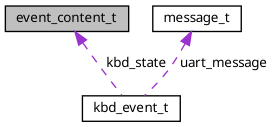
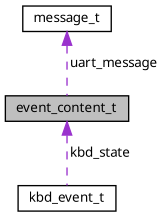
  digraph {
    fontname="Noto Sans"
    node [color=black fillcolor=white fontname="Noto Sans" fontsize=10 shape=record style=filled]
    edge [color=darkorchid3 dir=back fontname="Noto Sans" fontsize=10 labelfontname=Helvetica labelfontsize=10 style=dashed]
    n1 [fillcolor=grey75 fontcolor=black height=0.2 label=event_content_t width=0.4]
    n2 [height=0.2 label=kbd_event_t width=0.4]
    n3 [height=0.2 label=message_t width=0.4]
    n1 -> n2 [label=" kbd_state"]
-   n3 -> n2 [label=" uart_message"]
+   n3 -> n1 [label=" uart_message"]
  }
